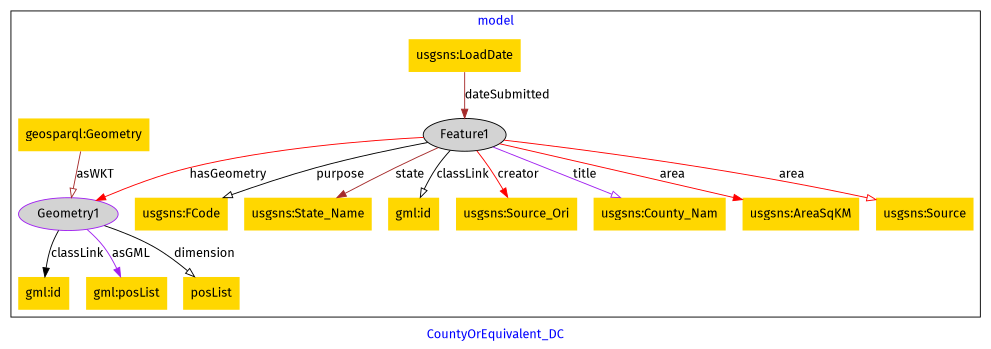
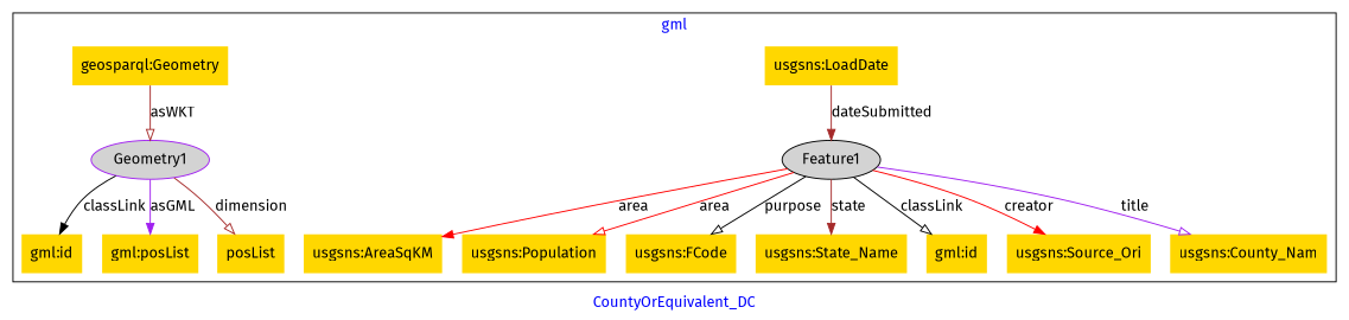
  digraph {
    fontcolor=blue
    fontname="Fira Sans"
    label=CountyOrEquivalent_DC
    remincross=true
    node [color=purple fillcolor=gold fontname="Fira Sans" style=filled shape=plaintext]
    edge [arrowhead=normal color=red fontcolor=black fontname="Fira Sans"]
    n1 [color=black fillcolor=lightgray label=Feature1 shape=""]
    n2 [label="usgsns:AreaSqKM"]
-   n3 [label="usgsns:Source"]
+   n3 [label="usgsns:Population"]
    n4 [color=gray40 label="usgsns:FCode"]
    n5 [color=gray40 label="usgsns:State_Name"]
    n6 [color=gray40 label="gml:id"]
    n7 [label="usgsns:Source_Ori"]
    n8 [color=blue label="usgsns:County_Nam"]
    n9 [color=gray40 label="usgsns:LoadDate"]
    n10 [fillcolor=lightgray label=Geometry1 shape=""]
    n11 [label="gml:id"]
    n12 [color=blue label="gml:posList"]
    n13 [label="geosparql:Geometry"]
    n14 [label=posList]
    subgraph cluster_1 {
-     label=model
+     label=gml
      n1
      n2
      n3
      n4
      n5
      n6
      n7
      n8
      n9
      n10
      n11
      n12
      n13
      n14
    }
    n1 -> n2 [label=area]
    n1 -> n3 [arrowhead=onormal label=area]
    n1 -> n4 [arrowhead=onormal color=black label=purpose]
    n1 -> n5 [color=brown label=state]
    n1 -> n6 [arrowhead=onormal color=black label=classLink]
    n1 -> n7 [label=creator]
    n1 -> n8 [arrowhead=onormal color=purple label=title]
-   n1 -> n10 [label=hasGeometry]
    n9 -> n1 [color=brown label=dateSubmitted]
    n10 -> n11 [color=black label=classLink]
    n10 -> n12 [color=purple label=asGML]
-   n10 -> n14 [arrowhead=onormal color=black label=dimension]
+   n10 -> n14 [arrowhead=onormal color=brown label=dimension]
    n13 -> n10 [arrowhead=onormal color=brown label=asWKT]
  }
